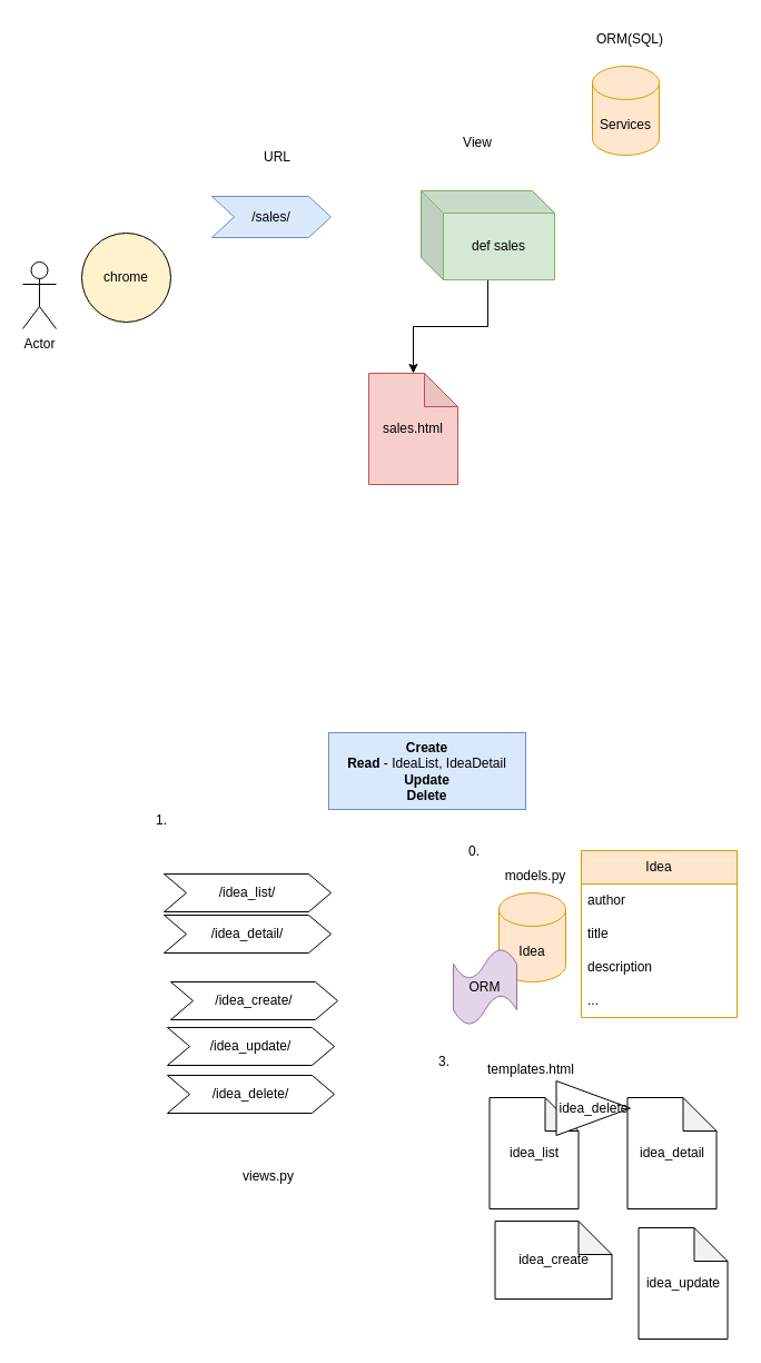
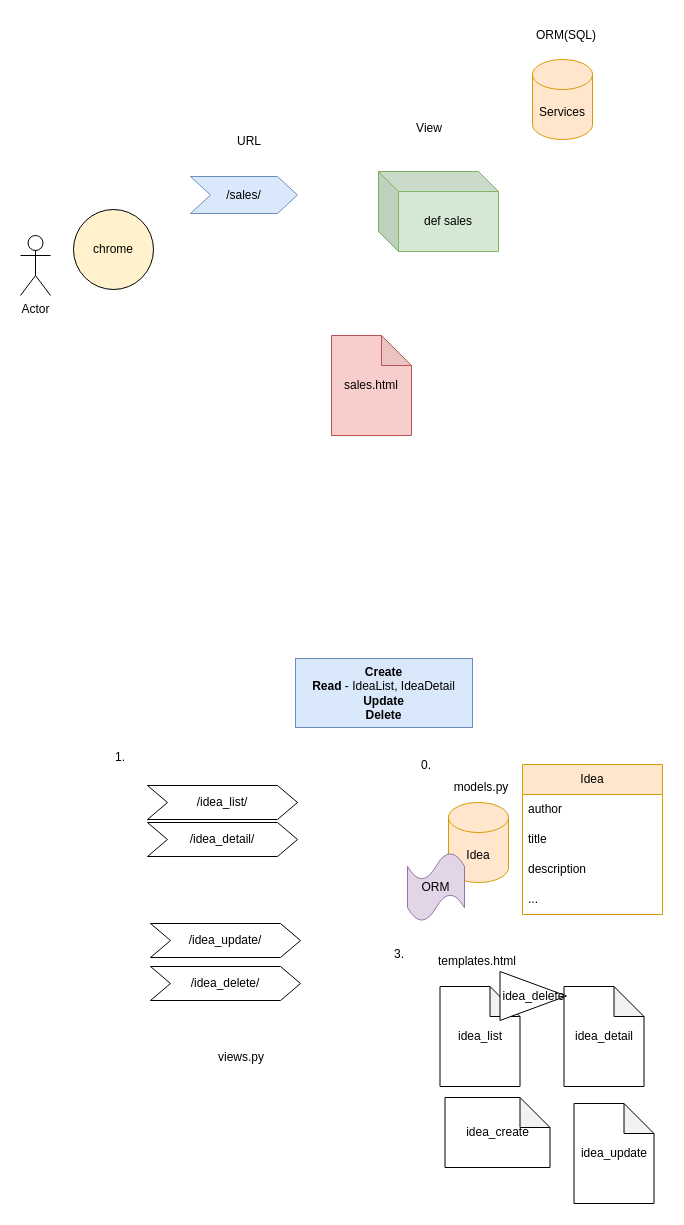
  <mxCell id="0" />
  <mxCell id="1" parent="0" />
  <mxCell id="2" value="Actor" style="shape=umlActor;verticalLabelPosition=bottom;verticalAlign=top;html=1;outlineConnect=0;" parent="1" vertex="1"><mxGeometry x="20" y="235" width="30" height="60" as="geometry" /></mxCell>
  <mxCell id="3" value="chrome" style="ellipse;whiteSpace=wrap;html=1;aspect=fixed;fillColor=#fff2cc;" parent="1" vertex="1"><mxGeometry x="73" y="209" width="80" height="80" as="geometry" /></mxCell>
  <mxCell id="4" value="/sales/" style="shape=step;perimeter=stepPerimeter;whiteSpace=wrap;html=1;fixedSize=1;fillColor=#dae8fc;strokeColor=#6c8ebf;" parent="1" vertex="1"><mxGeometry x="190" y="176" width="107" height="37" as="geometry" /></mxCell>
  <mxCell id="5" value="URL" style="text;html=1;strokeColor=none;fillColor=none;align=center;verticalAlign=middle;whiteSpace=wrap;rounded=0;" parent="1" vertex="1"><mxGeometry x="219" y="126" width="60" height="30" as="geometry" /></mxCell>
- <mxCell id="6" style="edgeStyle=orthogonalEdgeStyle;rounded=0;orthogonalLoop=1;jettySize=auto;html=1;" parent="1" source="7" target="11" edge="1"><mxGeometry relative="1" as="geometry" /></mxCell>
  <mxCell id="7" value="def sales" style="shape=cube;whiteSpace=wrap;html=1;boundedLbl=1;backgroundOutline=1;darkOpacity=0.05;darkOpacity2=0.1;fillColor=#d5e8d4;strokeColor=#82b366;" parent="1" vertex="1"><mxGeometry x="378" y="171" width="120" height="80" as="geometry" /></mxCell>
  <mxCell id="8" value="View" style="text;html=1;strokeColor=none;fillColor=none;align=center;verticalAlign=middle;whiteSpace=wrap;rounded=0;" parent="1" vertex="1"><mxGeometry x="399" y="113" width="60" height="30" as="geometry" /></mxCell>
  <mxCell id="9" value="Services" style="shape=cylinder3;whiteSpace=wrap;html=1;boundedLbl=1;backgroundOutline=1;size=15;fillColor=#ffe6cc;strokeColor=#d79b00;" parent="1" vertex="1"><mxGeometry x="532" y="59" width="60" height="80" as="geometry" /></mxCell>
  <mxCell id="10" value="ORM(SQL)" style="text;html=1;strokeColor=none;fillColor=none;align=center;verticalAlign=middle;whiteSpace=wrap;rounded=0;" parent="1" vertex="1"><mxGeometry x="536" y="20" width="60" height="30" as="geometry" /></mxCell>
  <mxCell id="11" value="sales.html" style="shape=note;whiteSpace=wrap;html=1;backgroundOutline=1;darkOpacity=0.05;fillColor=#f8cecc;strokeColor=#b85450;" parent="1" vertex="1"><mxGeometry x="331" y="335" width="80" height="100" as="geometry" /></mxCell>
  <mxCell id="12" value="Idea" style="shape=cylinder3;whiteSpace=wrap;html=1;boundedLbl=1;backgroundOutline=1;size=15;fillColor=#ffe6cc;strokeColor=#d79b00;" vertex="1" parent="1"><mxGeometry x="448" y="802" width="60" height="80" as="geometry" /></mxCell>
  <mxCell id="13" value="&lt;b&gt;Create&lt;/b&gt;&lt;br&gt;&lt;b&gt;Read&lt;/b&gt; - IdeaList, IdeaDetail&lt;br&gt;&lt;b&gt;Update&lt;/b&gt;&lt;br&gt;&lt;b&gt;Delete&lt;/b&gt;" style="text;html=1;strokeColor=#6c8ebf;fillColor=#dae8fc;align=center;verticalAlign=middle;whiteSpace=wrap;rounded=0;" vertex="1" parent="1"><mxGeometry x="295" y="658" width="177" height="69" as="geometry" /></mxCell>
  <mxCell id="14" value="models.py" style="text;html=1;strokeColor=none;fillColor=none;align=center;verticalAlign=middle;whiteSpace=wrap;rounded=0;" vertex="1" parent="1"><mxGeometry x="451" y="772" width="60" height="30" as="geometry" /></mxCell>
  <mxCell id="15" value="Idea" style="swimlane;fontStyle=0;childLayout=stackLayout;horizontal=1;startSize=30;horizontalStack=0;resizeParent=1;resizeParentMax=0;resizeLast=0;collapsible=1;marginBottom=0;whiteSpace=wrap;html=1;fillColor=#ffe6cc;strokeColor=#d79b00;" vertex="1" parent="1"><mxGeometry x="522" y="764" width="140" height="150" as="geometry" /></mxCell>
  <mxCell id="16" value="author" style="text;strokeColor=none;fillColor=none;align=left;verticalAlign=middle;spacingLeft=4;spacingRight=4;overflow=hidden;points=[[0,0.5],[1,0.5]];portConstraint=eastwest;rotatable=0;whiteSpace=wrap;html=1;" vertex="1" parent="15"><mxGeometry y="30" width="140" height="30" as="geometry" /></mxCell>
  <mxCell id="17" value="title" style="text;strokeColor=none;fillColor=none;align=left;verticalAlign=middle;spacingLeft=4;spacingRight=4;overflow=hidden;points=[[0,0.5],[1,0.5]];portConstraint=eastwest;rotatable=0;whiteSpace=wrap;html=1;" vertex="1" parent="15"><mxGeometry y="60" width="140" height="30" as="geometry" /></mxCell>
  <mxCell id="18" value="description" style="text;strokeColor=none;fillColor=none;align=left;verticalAlign=middle;spacingLeft=4;spacingRight=4;overflow=hidden;points=[[0,0.5],[1,0.5]];portConstraint=eastwest;rotatable=0;whiteSpace=wrap;html=1;" vertex="1" parent="15"><mxGeometry y="90" width="140" height="30" as="geometry" /></mxCell>
  <mxCell id="19" value="..." style="text;strokeColor=none;fillColor=none;align=left;verticalAlign=middle;spacingLeft=4;spacingRight=4;overflow=hidden;points=[[0,0.5],[1,0.5]];portConstraint=eastwest;rotatable=0;whiteSpace=wrap;html=1;" vertex="1" parent="15"><mxGeometry y="120" width="140" height="30" as="geometry" /></mxCell>
  <mxCell id="20" value="/idea_list/" style="shape=step;perimeter=stepPerimeter;whiteSpace=wrap;html=1;fixedSize=1;" vertex="1" parent="1"><mxGeometry x="147" y="785" width="150" height="34" as="geometry" /></mxCell>
  <mxCell id="21" value="/idea_detail/" style="shape=step;perimeter=stepPerimeter;whiteSpace=wrap;html=1;fixedSize=1;" vertex="1" parent="1"><mxGeometry x="147" y="822" width="150" height="34" as="geometry" /></mxCell>
  <mxCell id="22" value="/idea_update/" style="shape=step;perimeter=stepPerimeter;whiteSpace=wrap;html=1;fixedSize=1;" vertex="1" parent="1"><mxGeometry x="150" y="923" width="150" height="34" as="geometry" /></mxCell>
  <mxCell id="23" value="/idea_delete/" style="shape=step;perimeter=stepPerimeter;whiteSpace=wrap;html=1;fixedSize=1;" vertex="1" parent="1"><mxGeometry x="150" y="966" width="150" height="34" as="geometry" /></mxCell>
- <mxCell id="24" value="/idea_create/" style="shape=step;perimeter=stepPerimeter;whiteSpace=wrap;html=1;fixedSize=1;" vertex="1" parent="1"><mxGeometry x="153" y="882" width="150" height="34" as="geometry" /></mxCell>
  <mxCell id="25" value="0." style="text;html=1;strokeColor=none;fillColor=none;align=center;verticalAlign=middle;whiteSpace=wrap;rounded=0;" vertex="1" parent="1"><mxGeometry x="396" y="750" width="60" height="30" as="geometry" /></mxCell>
- <mxCell id="26" value="1." style="text;html=1;strokeColor=none;fillColor=none;align=center;verticalAlign=middle;whiteSpace=wrap;rounded=0;" vertex="1" parent="1"><mxGeometry x="115" y="722" width="60" height="30" as="geometry" /></mxCell>
+ <mxCell id="26" value="1." style="text;html=1;strokeColor=none;fillColor=none;align=center;verticalAlign=middle;whiteSpace=wrap;rounded=0;" vertex="1" parent="1"><mxGeometry x="90" y="742" width="60" height="30" as="geometry" /></mxCell>
  <mxCell id="27" value="templates.html" style="text;html=1;strokeColor=none;fillColor=none;align=center;verticalAlign=middle;whiteSpace=wrap;rounded=0;" vertex="1" parent="1"><mxGeometry x="422" y="945" width="109.5" height="32" as="geometry" /></mxCell>
  <mxCell id="28" value="idea_list" style="shape=note;whiteSpace=wrap;html=1;backgroundOutline=1;darkOpacity=0.05;" vertex="1" parent="1"><mxGeometry x="439.5" y="986" width="80" height="100" as="geometry" /></mxCell>
  <mxCell id="29" value="idea_detail" style="shape=note;whiteSpace=wrap;html=1;backgroundOutline=1;darkOpacity=0.05;" vertex="1" parent="1"><mxGeometry x="563.5" y="986" width="80" height="100" as="geometry" /></mxCell>
  <mxCell id="30" value="idea_create" style="shape=note;whiteSpace=wrap;html=1;backgroundOutline=1;darkOpacity=0.05;" vertex="1" parent="1"><mxGeometry x="444.5" y="1097" width="105" height="70" as="geometry" /></mxCell>
  <mxCell id="31" value="idea_update" style="shape=note;whiteSpace=wrap;html=1;backgroundOutline=1;darkOpacity=0.05;" vertex="1" parent="1"><mxGeometry x="573.5" y="1103" width="80" height="100" as="geometry" /></mxCell>
  <mxCell id="32" value="idea_delete" style="triangle;whiteSpace=wrap;html=1;" vertex="1" parent="1"><mxGeometry x="499.5" y="971" width="66.5" height="49" as="geometry" /></mxCell>
  <mxCell id="33" value="3." style="text;html=1;strokeColor=none;fillColor=none;align=center;verticalAlign=middle;whiteSpace=wrap;rounded=0;" vertex="1" parent="1"><mxGeometry x="369" y="939" width="60" height="30" as="geometry" /></mxCell>
  <mxCell id="34" value="views.py" style="text;html=1;strokeColor=none;fillColor=none;align=center;verticalAlign=middle;whiteSpace=wrap;rounded=0;" vertex="1" parent="1"><mxGeometry x="211" y="1042" width="60" height="30" as="geometry" /></mxCell>
  <mxCell id="35" value="ORM" style="shape=tape;whiteSpace=wrap;html=1;fillColor=#e1d5e7;strokeColor=#9673a6;" vertex="1" parent="1"><mxGeometry x="407" y="852" width="57" height="69" as="geometry" /></mxCell>
